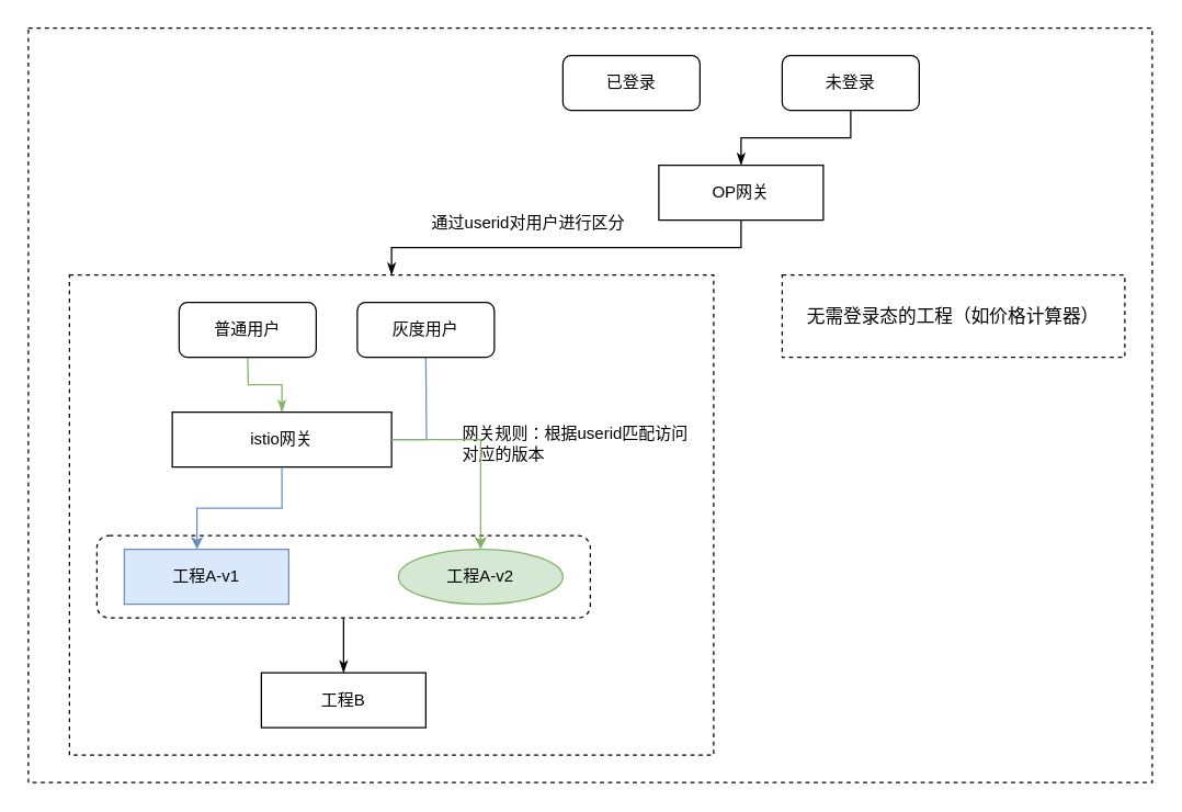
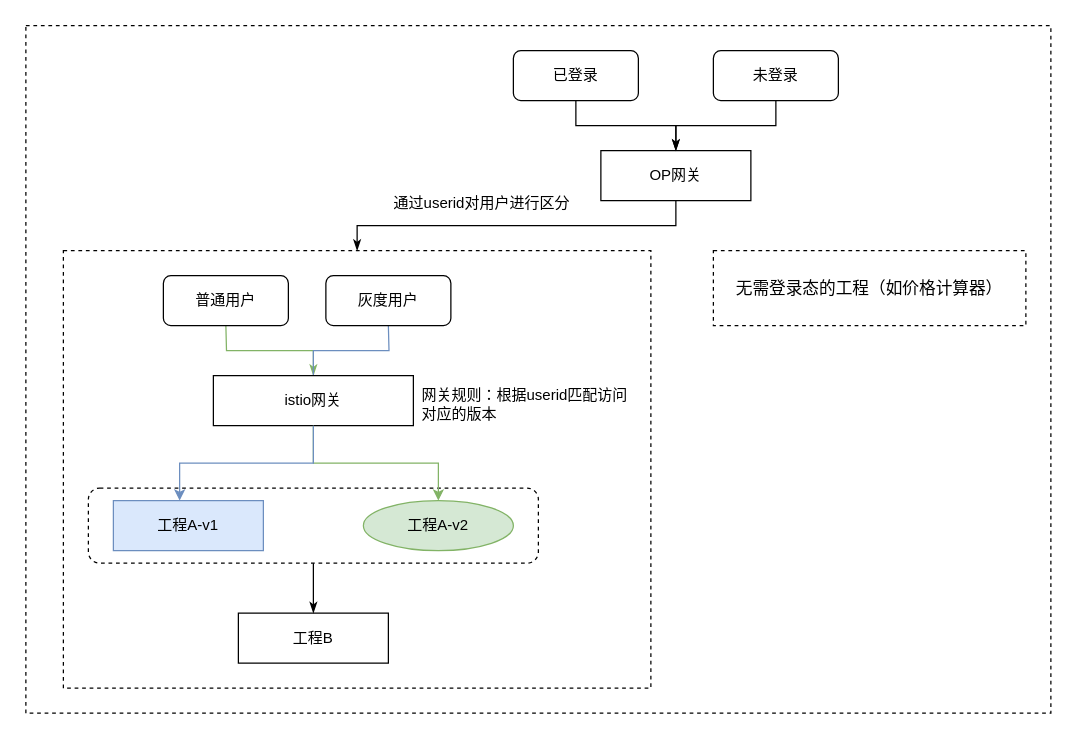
  <mxCell id="0" />
  <mxCell id="1" parent="0" />
  <mxCell id="2" value="" style="rounded=0;whiteSpace=wrap;html=1;dashed=1;" vertex="1" parent="1"><mxGeometry x="20" y="20" width="820" height="550" as="geometry" /></mxCell>
  <mxCell id="3" style="edgeStyle=orthogonalEdgeStyle;rounded=0;orthogonalLoop=1;jettySize=auto;html=1;startArrow=none;startFill=0;endArrow=classicThin;endFill=1;" edge="1" parent="1" source="4" target="10"><mxGeometry relative="1" as="geometry" /></mxCell>
  <mxCell id="4" value="OP网关" style="rounded=0;whiteSpace=wrap;html=1;fillColor=none;" vertex="1" parent="1"><mxGeometry x="480" y="120" width="120" height="40" as="geometry" /></mxCell>
+ <mxCell id="5" style="edgeStyle=orthogonalEdgeStyle;rounded=0;orthogonalLoop=1;jettySize=auto;html=1;entryX=0.5;entryY=0;entryDx=0;entryDy=0;startArrow=none;startFill=0;endArrow=classicThin;endFill=1;" edge="1" parent="1" source="6" target="4"><mxGeometry relative="1" as="geometry" /></mxCell>
  <mxCell id="6" value="已登录" style="rounded=1;whiteSpace=wrap;html=1;fillColor=none;" vertex="1" parent="1"><mxGeometry x="410" y="40" width="100" height="40" as="geometry" /></mxCell>
  <mxCell id="7" style="edgeStyle=orthogonalEdgeStyle;rounded=0;orthogonalLoop=1;jettySize=auto;html=1;entryX=0.5;entryY=0;entryDx=0;entryDy=0;startArrow=none;startFill=0;endArrow=classicThin;endFill=1;" edge="1" parent="1" source="8" target="4"><mxGeometry relative="1" as="geometry" /></mxCell>
  <mxCell id="8" value="未登录" style="rounded=1;whiteSpace=wrap;html=1;fillColor=none;" vertex="1" parent="1"><mxGeometry x="570" y="40" width="100" height="40" as="geometry" /></mxCell>
  <mxCell id="9" value="" style="group" vertex="1" connectable="0" parent="1"><mxGeometry x="50" y="200" width="470" height="350" as="geometry" /></mxCell>
  <mxCell id="10" value="" style="rounded=0;whiteSpace=wrap;html=1;dashed=1;fillColor=none;" vertex="1" parent="9"><mxGeometry width="470" height="350" as="geometry" /></mxCell>
  <mxCell id="11" value="" style="rounded=1;whiteSpace=wrap;html=1;fillColor=none;dashed=1;" vertex="1" parent="9"><mxGeometry x="20" y="190" width="360" height="60" as="geometry" /></mxCell>
  <mxCell id="12" style="edgeStyle=orthogonalEdgeStyle;rounded=0;orthogonalLoop=1;jettySize=auto;html=1;endArrow=none;endFill=0;startArrow=classicThin;startFill=1;fillColor=#d5e8d4;strokeColor=#82b366;" edge="1" parent="9" source="14"><mxGeometry relative="1" as="geometry"><mxPoint x="130" y="60" as="targetPoint" /></mxGeometry></mxCell>
  <mxCell id="13" style="edgeStyle=orthogonalEdgeStyle;rounded=0;orthogonalLoop=1;jettySize=auto;html=1;endArrow=none;endFill=0;fillColor=#dae8fc;strokeColor=#6c8ebf;" edge="1" parent="9" source="14"><mxGeometry relative="1" as="geometry"><mxPoint x="260" y="60" as="targetPoint" /></mxGeometry></mxCell>
- <mxCell id="14" value="istio网关" style="rounded=0;whiteSpace=wrap;html=1;" vertex="1" parent="9"><mxGeometry x="75" y="100" width="160" height="40" as="geometry" /></mxCell>
+ <mxCell id="14" value="istio网关" style="rounded=0;whiteSpace=wrap;html=1;" vertex="1" parent="9"><mxGeometry x="120" y="100" width="160" height="40" as="geometry" /></mxCell>
  <mxCell id="15" value="工程A-v1" style="rounded=0;whiteSpace=wrap;html=1;fillColor=#dae8fc;strokeColor=#6c8ebf;" vertex="1" parent="9"><mxGeometry x="40" y="200" width="120" height="40" as="geometry" /></mxCell>
  <mxCell id="16" value="工程A-v2" style="ellipse;whiteSpace=wrap;html=1;fillColor=#d5e8d4;strokeColor=#82b366;" vertex="1" parent="9"><mxGeometry x="240" y="200" width="120" height="40" as="geometry" /></mxCell>
  <mxCell id="17" value="网关规则：根据userid匹配访问对应的版本" style="text;html=1;strokeColor=none;fillColor=none;align=left;verticalAlign=middle;whiteSpace=wrap;rounded=0;" vertex="1" parent="9"><mxGeometry x="285" y="108" width="170" height="30" as="geometry" /></mxCell>
  <mxCell id="18" style="edgeStyle=orthogonalEdgeStyle;rounded=0;orthogonalLoop=1;jettySize=auto;html=1;fillColor=#d5e8d4;strokeColor=#82b366;" edge="1" parent="9" source="14" target="16"><mxGeometry relative="1" as="geometry" /></mxCell>
  <mxCell id="19" style="edgeStyle=orthogonalEdgeStyle;rounded=0;orthogonalLoop=1;jettySize=auto;html=1;entryX=0.442;entryY=0;entryDx=0;entryDy=0;entryPerimeter=0;fillColor=#dae8fc;strokeColor=#6c8ebf;" edge="1" parent="9" source="14" target="15"><mxGeometry relative="1" as="geometry" /></mxCell>
  <mxCell id="20" value="工程B" style="rounded=0;whiteSpace=wrap;html=1;" vertex="1" parent="9"><mxGeometry x="140" y="290" width="120" height="40" as="geometry" /></mxCell>
  <mxCell id="21" style="edgeStyle=orthogonalEdgeStyle;rounded=0;orthogonalLoop=1;jettySize=auto;html=1;startArrow=none;startFill=0;endArrow=classicThin;endFill=1;" edge="1" parent="9" source="11" target="20"><mxGeometry relative="1" as="geometry" /></mxCell>
  <mxCell id="22" value="普通用户" style="rounded=1;whiteSpace=wrap;html=1;fillColor=none;" vertex="1" parent="9"><mxGeometry x="80" y="20" width="100" height="40" as="geometry" /></mxCell>
  <mxCell id="23" value="灰度用户" style="rounded=1;whiteSpace=wrap;html=1;fillColor=none;" vertex="1" parent="9"><mxGeometry x="210" y="20" width="100" height="40" as="geometry" /></mxCell>
  <mxCell id="24" value="&lt;div style=&quot;text-align: left&quot;&gt;&lt;font face=&quot;droid sans fallback&quot;&gt;&lt;span style=&quot;font-size: 13.33px&quot;&gt;无需登录态的工程（如价格计算器）&lt;/span&gt;&lt;/font&gt;&lt;/div&gt;" style="rounded=0;whiteSpace=wrap;html=1;fillColor=none;dashed=1;" vertex="1" parent="1"><mxGeometry x="570" y="200" width="250" height="60" as="geometry" /></mxCell>
  <mxCell id="25" value="通过userid对用户进行区分" style="text;html=1;strokeColor=none;fillColor=none;align=center;verticalAlign=middle;whiteSpace=wrap;rounded=0;dashed=1;" vertex="1" parent="1"><mxGeometry x="310" y="147" width="150" height="30" as="geometry" /></mxCell>
